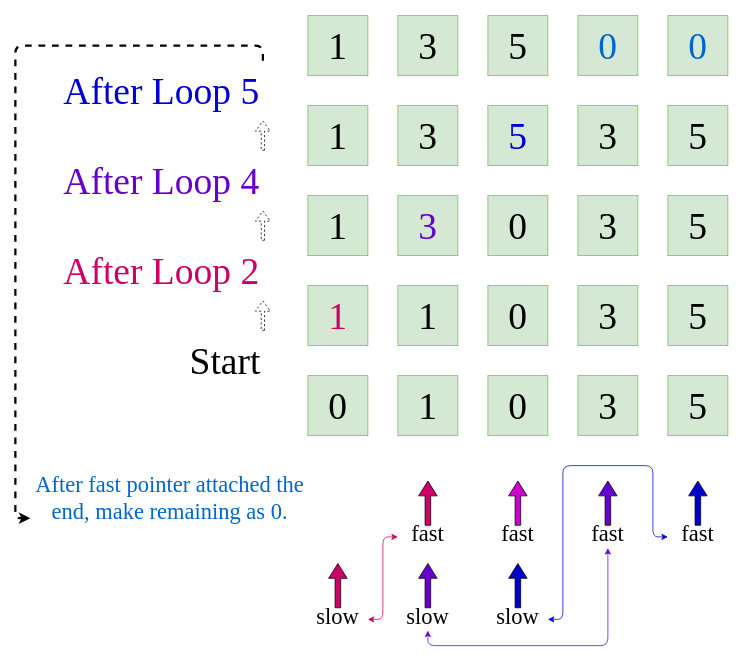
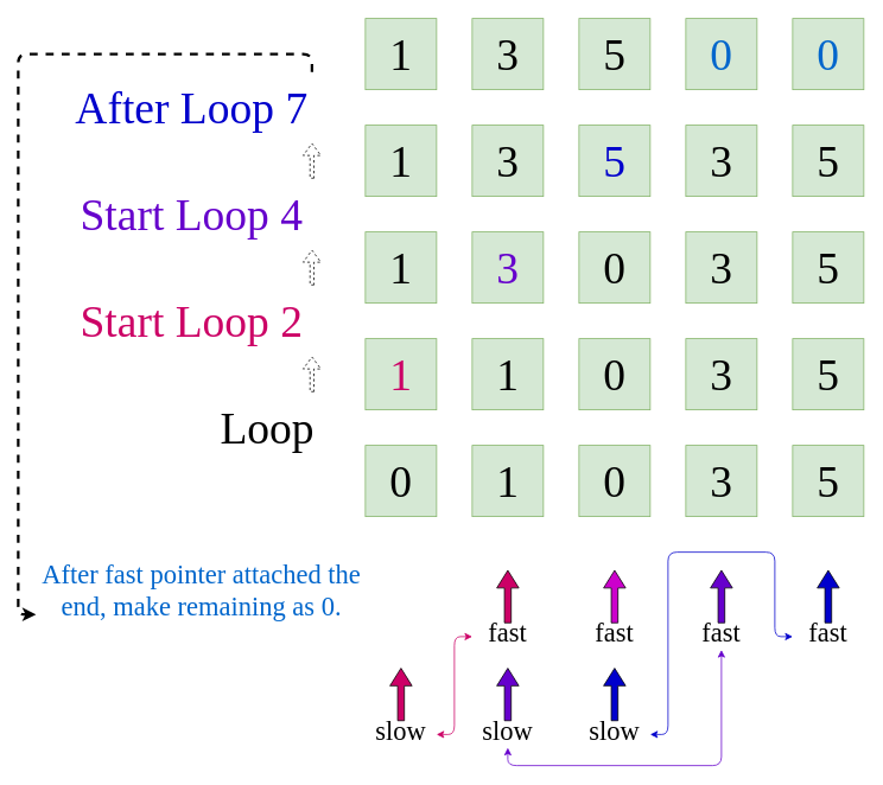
  <mxCell id="0" style=";html=1;" />
  <mxCell id="1" style=";html=1;" parent="0" />
  <mxCell id="2" value="" style="group;labelBackgroundColor=none;" parent="1" vertex="1" connectable="0"><mxGeometry x="410" y="500" width="560" height="80" as="geometry" /></mxCell>
  <mxCell id="3" value="&lt;font style=&quot;font-size: 50px&quot;&gt;0&lt;/font&gt;" style="rounded=0;whiteSpace=wrap;html=1;fillColor=#d5e8d4;strokeColor=#82b366;fontFamily=Comic Sans MS;labelBackgroundColor=none;" parent="2" vertex="1"><mxGeometry x="240" width="80" height="80" as="geometry" /></mxCell>
  <mxCell id="4" value="&lt;font style=&quot;font-size: 50px&quot;&gt;3&lt;/font&gt;" style="rounded=0;whiteSpace=wrap;html=1;fillColor=#d5e8d4;strokeColor=#82b366;fontFamily=Comic Sans MS;labelBackgroundColor=none;" parent="2" vertex="1"><mxGeometry x="360" width="80" height="80" as="geometry" /></mxCell>
  <mxCell id="5" value="&lt;font style=&quot;font-size: 50px&quot;&gt;1&lt;/font&gt;" style="rounded=0;whiteSpace=wrap;html=1;fillColor=#d5e8d4;strokeColor=#82b366;fontFamily=Comic Sans MS;labelBackgroundColor=none;" parent="2" vertex="1"><mxGeometry x="120" width="80" height="80" as="geometry" /></mxCell>
  <mxCell id="6" value="&lt;font style=&quot;font-size: 50px&quot;&gt;0&lt;/font&gt;" style="rounded=0;whiteSpace=wrap;html=1;fillColor=#d5e8d4;strokeColor=#82b366;fontFamily=Comic Sans MS;labelBackgroundColor=none;" parent="2" vertex="1"><mxGeometry width="80" height="80" as="geometry" /></mxCell>
  <mxCell id="7" value="&lt;font style=&quot;font-size: 50px&quot;&gt;5&lt;/font&gt;" style="rounded=0;whiteSpace=wrap;html=1;fillColor=#d5e8d4;strokeColor=#82b366;fontFamily=Comic Sans MS;labelBackgroundColor=none;" parent="2" vertex="1"><mxGeometry x="480" width="80" height="80" as="geometry" /></mxCell>
  <mxCell id="8" style="edgeStyle=orthogonalEdgeStyle;orthogonalLoop=1;jettySize=auto;html=1;labelBackgroundColor=none;fillColor=#0000CC;gradientColor=none;fontFamily=Comic Sans MS;fontSize=12;fontColor=#99FFCC;strokeColor=#CC0066;rounded=1;startArrow=classic;startFill=1;" parent="1" edge="1"><mxGeometry x="402" y="200" as="geometry"><mxPoint x="490" y="825" as="sourcePoint" /><mxPoint x="530" y="715" as="targetPoint" /><Array as="points"><mxPoint x="510" y="825" /><mxPoint x="510" y="715" /></Array></mxGeometry></mxCell>
  <mxCell id="9" value="&lt;font style=&quot;font-size: 30px&quot;&gt;slow&lt;/font&gt;" style="text;html=1;strokeColor=none;fillColor=none;align=center;verticalAlign=middle;whiteSpace=wrap;rounded=0;fontFamily=Comic Sans MS;labelBackgroundColor=none;container=0;" parent="1" vertex="1"><mxGeometry x="430" y="810" width="40" height="20" as="geometry" /></mxCell>
  <mxCell id="10" value="" style="shape=flexArrow;endArrow=classic;html=1;fontFamily=Comic Sans MS;fontSize=13;width=7.5;endSize=6.275;endWidth=16.25;labelBackgroundColor=none;fillColor=#CC0066;" parent="1" edge="1"><mxGeometry x="812" y="930" width="50" height="50" as="geometry"><mxPoint x="450" y="810" as="sourcePoint" /><mxPoint x="450" y="750" as="targetPoint" /></mxGeometry></mxCell>
  <mxCell id="11" value="&lt;font style=&quot;font-size: 30px&quot;&gt;fast&lt;/font&gt;" style="text;html=1;strokeColor=none;fillColor=none;align=center;verticalAlign=middle;whiteSpace=wrap;rounded=0;fontFamily=Comic Sans MS;labelBackgroundColor=none;container=0;" parent="1" vertex="1"><mxGeometry x="550" y="700" width="40" height="20" as="geometry" /></mxCell>
  <mxCell id="12" value="" style="shape=flexArrow;endArrow=classic;html=1;fontFamily=Comic Sans MS;fontSize=13;width=7.5;endSize=6.275;endWidth=16.25;labelBackgroundColor=none;fillColor=#CC0066;" parent="1" edge="1"><mxGeometry x="932" y="820" width="50" height="50" as="geometry"><mxPoint x="570" y="700" as="sourcePoint" /><mxPoint x="570" y="640" as="targetPoint" /></mxGeometry></mxCell>
  <mxCell id="13" value="&lt;font style=&quot;font-size: 30px&quot;&gt;fast&lt;/font&gt;" style="text;html=1;strokeColor=none;fillColor=none;align=center;verticalAlign=middle;whiteSpace=wrap;rounded=0;fontFamily=Comic Sans MS;labelBackgroundColor=none;container=0;" parent="1" vertex="1"><mxGeometry x="670" y="700" width="40" height="20" as="geometry" /></mxCell>
  <mxCell id="14" value="" style="shape=flexArrow;endArrow=classic;html=1;fontFamily=Comic Sans MS;fontSize=13;width=7.5;endSize=6.275;endWidth=16.25;labelBackgroundColor=none;fillColor=#CC00CC;" parent="1" edge="1"><mxGeometry x="1052" y="820" width="50" height="50" as="geometry"><mxPoint x="690" y="700" as="sourcePoint" /><mxPoint x="690" y="640" as="targetPoint" /></mxGeometry></mxCell>
  <mxCell id="15" style="edgeStyle=orthogonalEdgeStyle;orthogonalLoop=1;jettySize=auto;html=1;labelBackgroundColor=none;fillColor=#0000CC;gradientColor=none;fontFamily=Comic Sans MS;fontSize=12;fontColor=#99FFCC;rounded=1;strokeColor=#6600CC;startArrow=classic;startFill=1;" parent="1" edge="1"><mxGeometry x="402" y="200" as="geometry"><mxPoint x="810" y="730" as="targetPoint" /><mxPoint x="570" y="840" as="sourcePoint" /><Array as="points"><mxPoint x="570" y="860" /><mxPoint x="810" y="860" /></Array></mxGeometry></mxCell>
  <mxCell id="16" value="&lt;font style=&quot;font-size: 30px&quot;&gt;slow&lt;/font&gt;" style="text;html=1;strokeColor=none;fillColor=none;align=center;verticalAlign=middle;whiteSpace=wrap;rounded=0;fontFamily=Comic Sans MS;labelBackgroundColor=none;container=0;" parent="1" vertex="1"><mxGeometry x="550" y="810" width="40" height="20" as="geometry" /></mxCell>
  <mxCell id="17" value="" style="shape=flexArrow;endArrow=classic;html=1;fontFamily=Comic Sans MS;fontSize=13;width=7.5;endSize=6.275;endWidth=16.25;labelBackgroundColor=none;fillColor=#6600CC;" parent="1" edge="1"><mxGeometry x="932" y="930" width="50" height="50" as="geometry"><mxPoint x="570" y="810" as="sourcePoint" /><mxPoint x="570" y="750" as="targetPoint" /></mxGeometry></mxCell>
  <mxCell id="18" value="&lt;font style=&quot;font-size: 30px&quot;&gt;fast&lt;/font&gt;" style="text;html=1;strokeColor=none;fillColor=none;align=center;verticalAlign=middle;whiteSpace=wrap;rounded=0;fontFamily=Comic Sans MS;labelBackgroundColor=none;container=0;" parent="1" vertex="1"><mxGeometry x="790" y="700" width="40" height="20" as="geometry" /></mxCell>
  <mxCell id="19" value="" style="shape=flexArrow;endArrow=classic;html=1;fontFamily=Comic Sans MS;fontSize=13;width=7.5;endSize=6.275;endWidth=16.25;labelBackgroundColor=none;fillColor=#6600CC;" parent="1" edge="1"><mxGeometry x="1172" y="820" width="50" height="50" as="geometry"><mxPoint x="810" y="700" as="sourcePoint" /><mxPoint x="810" y="640" as="targetPoint" /></mxGeometry></mxCell>
  <mxCell id="20" style="edgeStyle=orthogonalEdgeStyle;rounded=1;orthogonalLoop=1;jettySize=auto;html=1;labelBackgroundColor=none;fillColor=#0000CC;gradientColor=none;fontFamily=Comic Sans MS;fontSize=12;fontColor=#99FFCC;strokeColor=#0000CC;startArrow=classic;startFill=1;" parent="1" edge="1"><mxGeometry x="402" y="200" as="geometry"><mxPoint x="890" y="715" as="targetPoint" /><mxPoint x="730" y="825" as="sourcePoint" /><Array as="points"><mxPoint x="750" y="825" /><mxPoint x="750" y="620" /><mxPoint x="870" y="620" /><mxPoint x="870" y="715" /></Array></mxGeometry></mxCell>
  <mxCell id="21" value="&lt;font style=&quot;font-size: 30px&quot;&gt;slow&lt;/font&gt;" style="text;html=1;strokeColor=none;fillColor=none;align=center;verticalAlign=middle;whiteSpace=wrap;rounded=0;fontFamily=Comic Sans MS;labelBackgroundColor=none;container=0;" parent="1" vertex="1"><mxGeometry x="670" y="810" width="40" height="20" as="geometry" /></mxCell>
  <mxCell id="22" value="" style="shape=flexArrow;endArrow=classic;html=1;fontFamily=Comic Sans MS;fontSize=13;width=7.5;endSize=6.275;endWidth=16.25;labelBackgroundColor=none;fillColor=#0000CC;" parent="1" edge="1"><mxGeometry x="1052" y="930" width="50" height="50" as="geometry"><mxPoint x="690" y="810" as="sourcePoint" /><mxPoint x="690" y="750" as="targetPoint" /></mxGeometry></mxCell>
  <mxCell id="23" value="&lt;font style=&quot;font-size: 30px&quot;&gt;fast&lt;/font&gt;" style="text;html=1;strokeColor=none;fillColor=none;align=center;verticalAlign=middle;whiteSpace=wrap;rounded=0;fontFamily=Comic Sans MS;labelBackgroundColor=none;container=0;" parent="1" vertex="1"><mxGeometry x="910" y="700" width="40" height="20" as="geometry" /></mxCell>
  <mxCell id="24" value="" style="shape=flexArrow;endArrow=classic;html=1;fontFamily=Comic Sans MS;fontSize=13;width=7.5;endSize=6.275;endWidth=16.25;labelBackgroundColor=none;fillColor=#0000CC;" parent="1" edge="1"><mxGeometry x="1292" y="820" width="50" height="50" as="geometry"><mxPoint x="930" y="700" as="sourcePoint" /><mxPoint x="930" y="640" as="targetPoint" /></mxGeometry></mxCell>
  <mxCell id="25" value="" style="group;labelBackgroundColor=none;fillColor=none;fontFamily=Comic Sans MS;fontSize=12;fontColor=#99FFCC;" parent="1" vertex="1" connectable="0"><mxGeometry x="410" y="380" width="560" height="80" as="geometry" /></mxCell>
  <mxCell id="26" value="&lt;font style=&quot;font-size: 50px&quot;&gt;0&lt;/font&gt;" style="rounded=0;whiteSpace=wrap;html=1;fillColor=#d5e8d4;strokeColor=#82b366;fontFamily=Comic Sans MS;" parent="25" vertex="1"><mxGeometry x="240" width="80" height="80" as="geometry" /></mxCell>
  <mxCell id="27" value="&lt;font style=&quot;font-size: 50px&quot;&gt;3&lt;/font&gt;" style="rounded=0;whiteSpace=wrap;html=1;fillColor=#d5e8d4;strokeColor=#82b366;fontFamily=Comic Sans MS;" parent="25" vertex="1"><mxGeometry x="360" width="80" height="80" as="geometry" /></mxCell>
  <mxCell id="28" value="&lt;font style=&quot;font-size: 50px&quot;&gt;1&lt;/font&gt;" style="rounded=0;whiteSpace=wrap;html=1;fillColor=#d5e8d4;strokeColor=#82b366;fontFamily=Comic Sans MS;" parent="25" vertex="1"><mxGeometry x="120" width="80" height="80" as="geometry" /></mxCell>
  <mxCell id="29" value="&lt;font style=&quot;font-size: 50px&quot; color=&quot;#cc0066&quot;&gt;1&lt;/font&gt;" style="rounded=0;whiteSpace=wrap;html=1;fillColor=#d5e8d4;strokeColor=#82b366;fontFamily=Comic Sans MS;" parent="25" vertex="1"><mxGeometry width="80" height="80" as="geometry" /></mxCell>
  <mxCell id="30" value="&lt;font style=&quot;font-size: 50px&quot;&gt;5&lt;/font&gt;" style="rounded=0;whiteSpace=wrap;html=1;fillColor=#d5e8d4;strokeColor=#82b366;fontFamily=Comic Sans MS;" parent="25" vertex="1"><mxGeometry x="480" width="80" height="80" as="geometry" /></mxCell>
  <mxCell id="31" value="" style="group;labelBackgroundColor=none;fillColor=none;fontFamily=Comic Sans MS;fontSize=12;fontColor=#99FFCC;" parent="1" vertex="1" connectable="0"><mxGeometry x="410" y="260" width="560" height="80" as="geometry" /></mxCell>
  <mxCell id="32" value="&lt;font style=&quot;font-size: 50px&quot;&gt;0&lt;/font&gt;" style="rounded=0;whiteSpace=wrap;html=1;fillColor=#d5e8d4;strokeColor=#82b366;fontFamily=Comic Sans MS;" parent="31" vertex="1"><mxGeometry x="240" width="80" height="80" as="geometry" /></mxCell>
  <mxCell id="33" value="&lt;font style=&quot;font-size: 50px&quot;&gt;3&lt;/font&gt;" style="rounded=0;whiteSpace=wrap;html=1;fillColor=#d5e8d4;strokeColor=#82b366;fontFamily=Comic Sans MS;" parent="31" vertex="1"><mxGeometry x="360" width="80" height="80" as="geometry" /></mxCell>
  <mxCell id="34" value="&lt;font style=&quot;font-size: 50px&quot; color=&quot;#6600cc&quot;&gt;3&lt;/font&gt;" style="rounded=0;whiteSpace=wrap;html=1;fillColor=#d5e8d4;strokeColor=#82b366;fontFamily=Comic Sans MS;" parent="31" vertex="1"><mxGeometry x="120" width="80" height="80" as="geometry" /></mxCell>
  <mxCell id="35" value="&lt;font style=&quot;font-size: 50px&quot;&gt;1&lt;/font&gt;" style="rounded=0;whiteSpace=wrap;html=1;fillColor=#d5e8d4;strokeColor=#82b366;fontFamily=Comic Sans MS;" parent="31" vertex="1"><mxGeometry width="80" height="80" as="geometry" /></mxCell>
  <mxCell id="36" value="&lt;font style=&quot;font-size: 50px&quot;&gt;5&lt;/font&gt;" style="rounded=0;whiteSpace=wrap;html=1;fillColor=#d5e8d4;strokeColor=#82b366;fontFamily=Comic Sans MS;" parent="31" vertex="1"><mxGeometry x="480" width="80" height="80" as="geometry" /></mxCell>
  <mxCell id="37" value="" style="group;labelBackgroundColor=none;fillColor=none;fontFamily=Comic Sans MS;fontSize=12;fontColor=#99FFCC;" parent="1" vertex="1" connectable="0"><mxGeometry x="410" y="140" width="560" height="80" as="geometry" /></mxCell>
  <mxCell id="38" value="&lt;span style=&quot;font-size: 50px&quot;&gt;&lt;font color=&quot;#0000cc&quot;&gt;5&lt;/font&gt;&lt;/span&gt;" style="rounded=0;whiteSpace=wrap;html=1;fillColor=#d5e8d4;strokeColor=#82b366;fontFamily=Comic Sans MS;" parent="37" vertex="1"><mxGeometry x="240" width="80" height="80" as="geometry" /></mxCell>
  <mxCell id="39" value="&lt;font style=&quot;font-size: 50px&quot;&gt;3&lt;/font&gt;" style="rounded=0;whiteSpace=wrap;html=1;fillColor=#d5e8d4;strokeColor=#82b366;fontFamily=Comic Sans MS;" parent="37" vertex="1"><mxGeometry x="360" width="80" height="80" as="geometry" /></mxCell>
  <mxCell id="40" value="&lt;font style=&quot;font-size: 50px&quot;&gt;3&lt;/font&gt;" style="rounded=0;whiteSpace=wrap;html=1;fillColor=#d5e8d4;strokeColor=#82b366;fontFamily=Comic Sans MS;" parent="37" vertex="1"><mxGeometry x="120" width="80" height="80" as="geometry" /></mxCell>
  <mxCell id="41" value="&lt;font style=&quot;font-size: 50px&quot;&gt;1&lt;/font&gt;" style="rounded=0;whiteSpace=wrap;html=1;fillColor=#d5e8d4;strokeColor=#82b366;fontFamily=Comic Sans MS;" parent="37" vertex="1"><mxGeometry width="80" height="80" as="geometry" /></mxCell>
  <mxCell id="42" value="&lt;font style=&quot;font-size: 50px&quot;&gt;5&lt;/font&gt;" style="rounded=0;whiteSpace=wrap;html=1;fillColor=#d5e8d4;strokeColor=#82b366;fontFamily=Comic Sans MS;" parent="37" vertex="1"><mxGeometry x="480" width="80" height="80" as="geometry" /></mxCell>
  <mxCell id="43" value="" style="group;labelBackgroundColor=none;fillColor=none;fontFamily=Comic Sans MS;fontSize=12;fontColor=#99FFCC;" parent="1" vertex="1" connectable="0"><mxGeometry x="410" y="20" width="560" height="80" as="geometry" /></mxCell>
  <mxCell id="44" value="&lt;font style=&quot;font-size: 50px&quot;&gt;5&lt;/font&gt;" style="rounded=0;whiteSpace=wrap;html=1;fillColor=#d5e8d4;strokeColor=#82b366;fontFamily=Comic Sans MS;" parent="43" vertex="1"><mxGeometry x="240" width="80" height="80" as="geometry" /></mxCell>
  <mxCell id="45" value="&lt;font style=&quot;font-size: 50px&quot; color=&quot;#0066cc&quot;&gt;0&lt;/font&gt;" style="rounded=0;whiteSpace=wrap;html=1;fillColor=#d5e8d4;strokeColor=#82b366;fontFamily=Comic Sans MS;" parent="43" vertex="1"><mxGeometry x="360" width="80" height="80" as="geometry" /></mxCell>
  <mxCell id="46" value="&lt;font style=&quot;font-size: 50px&quot;&gt;3&lt;/font&gt;" style="rounded=0;whiteSpace=wrap;html=1;fillColor=#d5e8d4;strokeColor=#82b366;fontFamily=Comic Sans MS;" parent="43" vertex="1"><mxGeometry x="120" width="80" height="80" as="geometry" /></mxCell>
  <mxCell id="47" value="&lt;font style=&quot;font-size: 50px&quot;&gt;1&lt;/font&gt;" style="rounded=0;whiteSpace=wrap;html=1;fillColor=#d5e8d4;strokeColor=#82b366;fontFamily=Comic Sans MS;" parent="43" vertex="1"><mxGeometry width="80" height="80" as="geometry" /></mxCell>
  <mxCell id="48" value="&lt;font style=&quot;font-size: 50px&quot; color=&quot;#0066cc&quot;&gt;0&lt;/font&gt;" style="rounded=0;whiteSpace=wrap;html=1;fillColor=#d5e8d4;strokeColor=#82b366;fontFamily=Comic Sans MS;" parent="43" vertex="1"><mxGeometry x="480" width="80" height="80" as="geometry" /></mxCell>
- <mxCell id="49" value="&lt;font color=&quot;#000000&quot; style=&quot;font-size: 50px&quot;&gt;Start&lt;/font&gt;" style="text;html=1;strokeColor=none;fillColor=none;align=center;verticalAlign=middle;whiteSpace=wrap;rounded=0;labelBackgroundColor=none;fontFamily=Comic Sans MS;fontSize=12;fontColor=#99FFCC;" parent="1" vertex="1"><mxGeometry x="230" y="450" width="140" height="60" as="geometry" /></mxCell>
- <mxCell id="50" value="&lt;font style=&quot;font-size: 50px&quot; color=&quot;#cc0066&quot;&gt;After Loop 2&lt;/font&gt;" style="text;html=1;strokeColor=none;fillColor=none;align=center;verticalAlign=middle;whiteSpace=wrap;rounded=0;labelBackgroundColor=none;fontFamily=Comic Sans MS;fontSize=12;fontColor=#99FFCC;" parent="1" vertex="1"><mxGeometry x="60" y="330" width="310" height="60" as="geometry" /></mxCell>
- <mxCell id="51" value="&lt;font style=&quot;font-size: 50px&quot; color=&quot;#6600cc&quot;&gt;After Loop 4&lt;/font&gt;" style="text;html=1;strokeColor=none;fillColor=none;align=center;verticalAlign=middle;whiteSpace=wrap;rounded=0;labelBackgroundColor=none;fontFamily=Comic Sans MS;fontSize=12;fontColor=#99FFCC;" parent="1" vertex="1"><mxGeometry x="60" y="210" width="310" height="60" as="geometry" /></mxCell>
+ <mxCell id="49" value="&lt;font color=&quot;#000000&quot; style=&quot;font-size: 50px&quot;&gt;Loop&lt;/font&gt;" style="text;html=1;strokeColor=none;fillColor=none;align=center;verticalAlign=middle;whiteSpace=wrap;rounded=0;labelBackgroundColor=none;fontFamily=Comic Sans MS;fontSize=12;fontColor=#99FFCC;" parent="1" vertex="1"><mxGeometry x="230" y="450" width="140" height="60" as="geometry" /></mxCell>
+ <mxCell id="50" value="&lt;font style=&quot;font-size: 50px&quot; color=&quot;#cc0066&quot;&gt;Start Loop 2&lt;/font&gt;" style="text;html=1;strokeColor=none;fillColor=none;align=center;verticalAlign=middle;whiteSpace=wrap;rounded=0;labelBackgroundColor=none;fontFamily=Comic Sans MS;fontSize=12;fontColor=#99FFCC;" parent="1" vertex="1"><mxGeometry x="60" y="330" width="310" height="60" as="geometry" /></mxCell>
+ <mxCell id="51" value="&lt;font style=&quot;font-size: 50px&quot; color=&quot;#6600cc&quot;&gt;Start Loop 4&lt;/font&gt;" style="text;html=1;strokeColor=none;fillColor=none;align=center;verticalAlign=middle;whiteSpace=wrap;rounded=0;labelBackgroundColor=none;fontFamily=Comic Sans MS;fontSize=12;fontColor=#99FFCC;" parent="1" vertex="1"><mxGeometry x="60" y="210" width="310" height="60" as="geometry" /></mxCell>
  <mxCell id="52" style="edgeStyle=orthogonalEdgeStyle;rounded=1;orthogonalLoop=1;jettySize=auto;html=1;entryX=0;entryY=0.5;entryDx=0;entryDy=0;labelBackgroundColor=none;startArrow=none;startFill=0;fillColor=none;gradientColor=none;fontFamily=Comic Sans MS;fontSize=12;fontColor=#99FFCC;dashed=1;strokeWidth=3;" parent="1" target="57" edge="1"><mxGeometry x="402" y="200" as="geometry"><mxPoint x="350" y="80" as="sourcePoint" /><Array as="points"><mxPoint x="350" y="60" /><mxPoint x="20" y="60" /><mxPoint x="20" y="690" /></Array></mxGeometry></mxCell>
- <mxCell id="53" value="&lt;font style=&quot;font-size: 50px&quot; color=&quot;#0000cc&quot;&gt;After Loop 5&lt;/font&gt;" style="text;html=1;strokeColor=none;fillColor=none;align=center;verticalAlign=middle;whiteSpace=wrap;rounded=0;labelBackgroundColor=none;fontFamily=Comic Sans MS;fontSize=12;fontColor=#99FFCC;" parent="1" vertex="1"><mxGeometry x="60" y="90" width="310" height="60" as="geometry" /></mxCell>
+ <mxCell id="53" value="&lt;font style=&quot;font-size: 50px&quot; color=&quot;#0000cc&quot;&gt;After Loop 7&lt;/font&gt;" style="text;html=1;strokeColor=none;fillColor=none;align=center;verticalAlign=middle;whiteSpace=wrap;rounded=0;labelBackgroundColor=none;fontFamily=Comic Sans MS;fontSize=12;fontColor=#99FFCC;" parent="1" vertex="1"><mxGeometry x="60" y="90" width="310" height="60" as="geometry" /></mxCell>
  <mxCell id="54" value="" style="shape=flexArrow;endArrow=classic;html=1;dashed=1;strokeColor=#000000;labelBackgroundColor=none;gradientColor=none;fontFamily=Comic Sans MS;fontSize=12;fontColor=#99FFCC;width=4.372;endSize=4.17;endWidth=14.477;" parent="1" edge="1"><mxGeometry x="402" y="200" width="50" height="50" as="geometry"><mxPoint x="350" y="440" as="sourcePoint" /><mxPoint x="350" y="400" as="targetPoint" /></mxGeometry></mxCell>
  <mxCell id="55" value="" style="shape=flexArrow;endArrow=classic;html=1;dashed=1;strokeColor=#000000;labelBackgroundColor=none;gradientColor=none;fontFamily=Comic Sans MS;fontSize=12;fontColor=#99FFCC;width=4.372;endSize=4.17;endWidth=14.477;" parent="1" edge="1"><mxGeometry x="402" y="200" width="50" height="50" as="geometry"><mxPoint x="350" y="320" as="sourcePoint" /><mxPoint x="350" y="280" as="targetPoint" /></mxGeometry></mxCell>
  <mxCell id="56" value="" style="shape=flexArrow;endArrow=classic;html=1;dashed=1;strokeColor=#000000;labelBackgroundColor=none;gradientColor=none;fontFamily=Comic Sans MS;fontSize=12;fontColor=#99FFCC;width=4.372;endSize=4.17;endWidth=14.477;" parent="1" edge="1"><mxGeometry x="402" y="200" width="50" height="50" as="geometry"><mxPoint x="350" y="200" as="sourcePoint" /><mxPoint x="350" y="160" as="targetPoint" /></mxGeometry></mxCell>
  <mxCell id="57" value="&lt;div style=&quot;text-align: center&quot;&gt;&lt;font color=&quot;#0066cc&quot; face=&quot;comic sans ms&quot; style=&quot;font-size: 30px&quot;&gt;After fast pointer attached the end, make remaining as 0.&lt;/font&gt;&lt;/div&gt;" style="text;whiteSpace=wrap;html=1;fontSize=12;fontFamily=Comic Sans MS;fontColor=#99FFCC;" parent="1" vertex="1"><mxGeometry x="40" y="620" width="370" height="140" as="geometry" /></mxCell>
